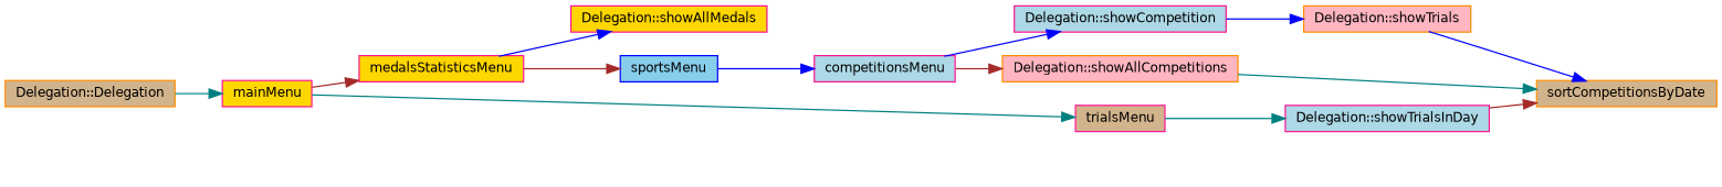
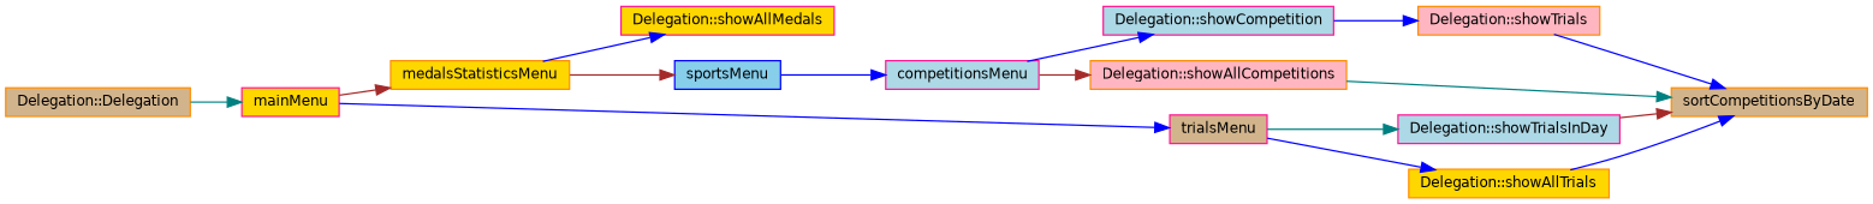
  digraph {
    rankdir=RL
    node [color=deeppink fillcolor=gold fontname=Helvetica fontsize=10 shape=record style=filled]
    edge [color=blue dir=back fontname=Helvetica fontsize=10 labelfontname=Helvetica labelfontsize=10 style=solid]
    n1 [color=darkorange fillcolor=tan fontcolor=black height=0.2 label=sortCompetitionsByDate width=0.4]
    n2 [color=darkorange fillcolor=lightpink height=0.2 label="Delegation::showAllCompetitions" width=0.4]
+   n3 [color=darkorange height=0.2 label="Delegation::showAllTrials" width=0.4]
    n4 [color=darkorange fillcolor=lightpink height=0.2 label="Delegation::showTrials" width=0.4]
    n5 [fillcolor=lightblue height=0.2 label="Delegation::showTrialsInDay" width=0.4]
    n6 [fillcolor=lightblue height=0.2 label=competitionsMenu width=0.4]
    n7 [height=0.2 label="Delegation::showAllMedals" width=0.4]
-   n8 [height=0.2 label=medalsStatisticsMenu width=0.4]
+   n8 [color=darkorange height=0.2 label=medalsStatisticsMenu width=0.4]
    n9 [fillcolor=tan height=0.2 label=trialsMenu width=0.4]
    n10 [fillcolor=lightblue height=0.2 label="Delegation::showCompetition" width=0.4]
    n11 [color=blue fillcolor=skyblue height=0.2 label=sportsMenu width=0.4]
    n12 [height=0.2 label=mainMenu width=0.4]
    n13 [color=darkorange fillcolor=tan height=0.2 label="Delegation::Delegation" width=0.4]
    n1 -> n2 [color=teal]
+   n1 -> n3
    n1 -> n4
    n1 -> n5 [color=brown]
    n2 -> n6 [color=brown]
+   n3 -> n9
    n4 -> n10
    n5 -> n9 [color=teal]
    n6 -> n11
    n7 -> n8
    n8 -> n12 [color=brown]
-   n9 -> n12 [color=teal]
+   n9 -> n12
    n10 -> n6
    n11 -> n8 [color=brown]
    n12 -> n13 [color=teal]
  }
